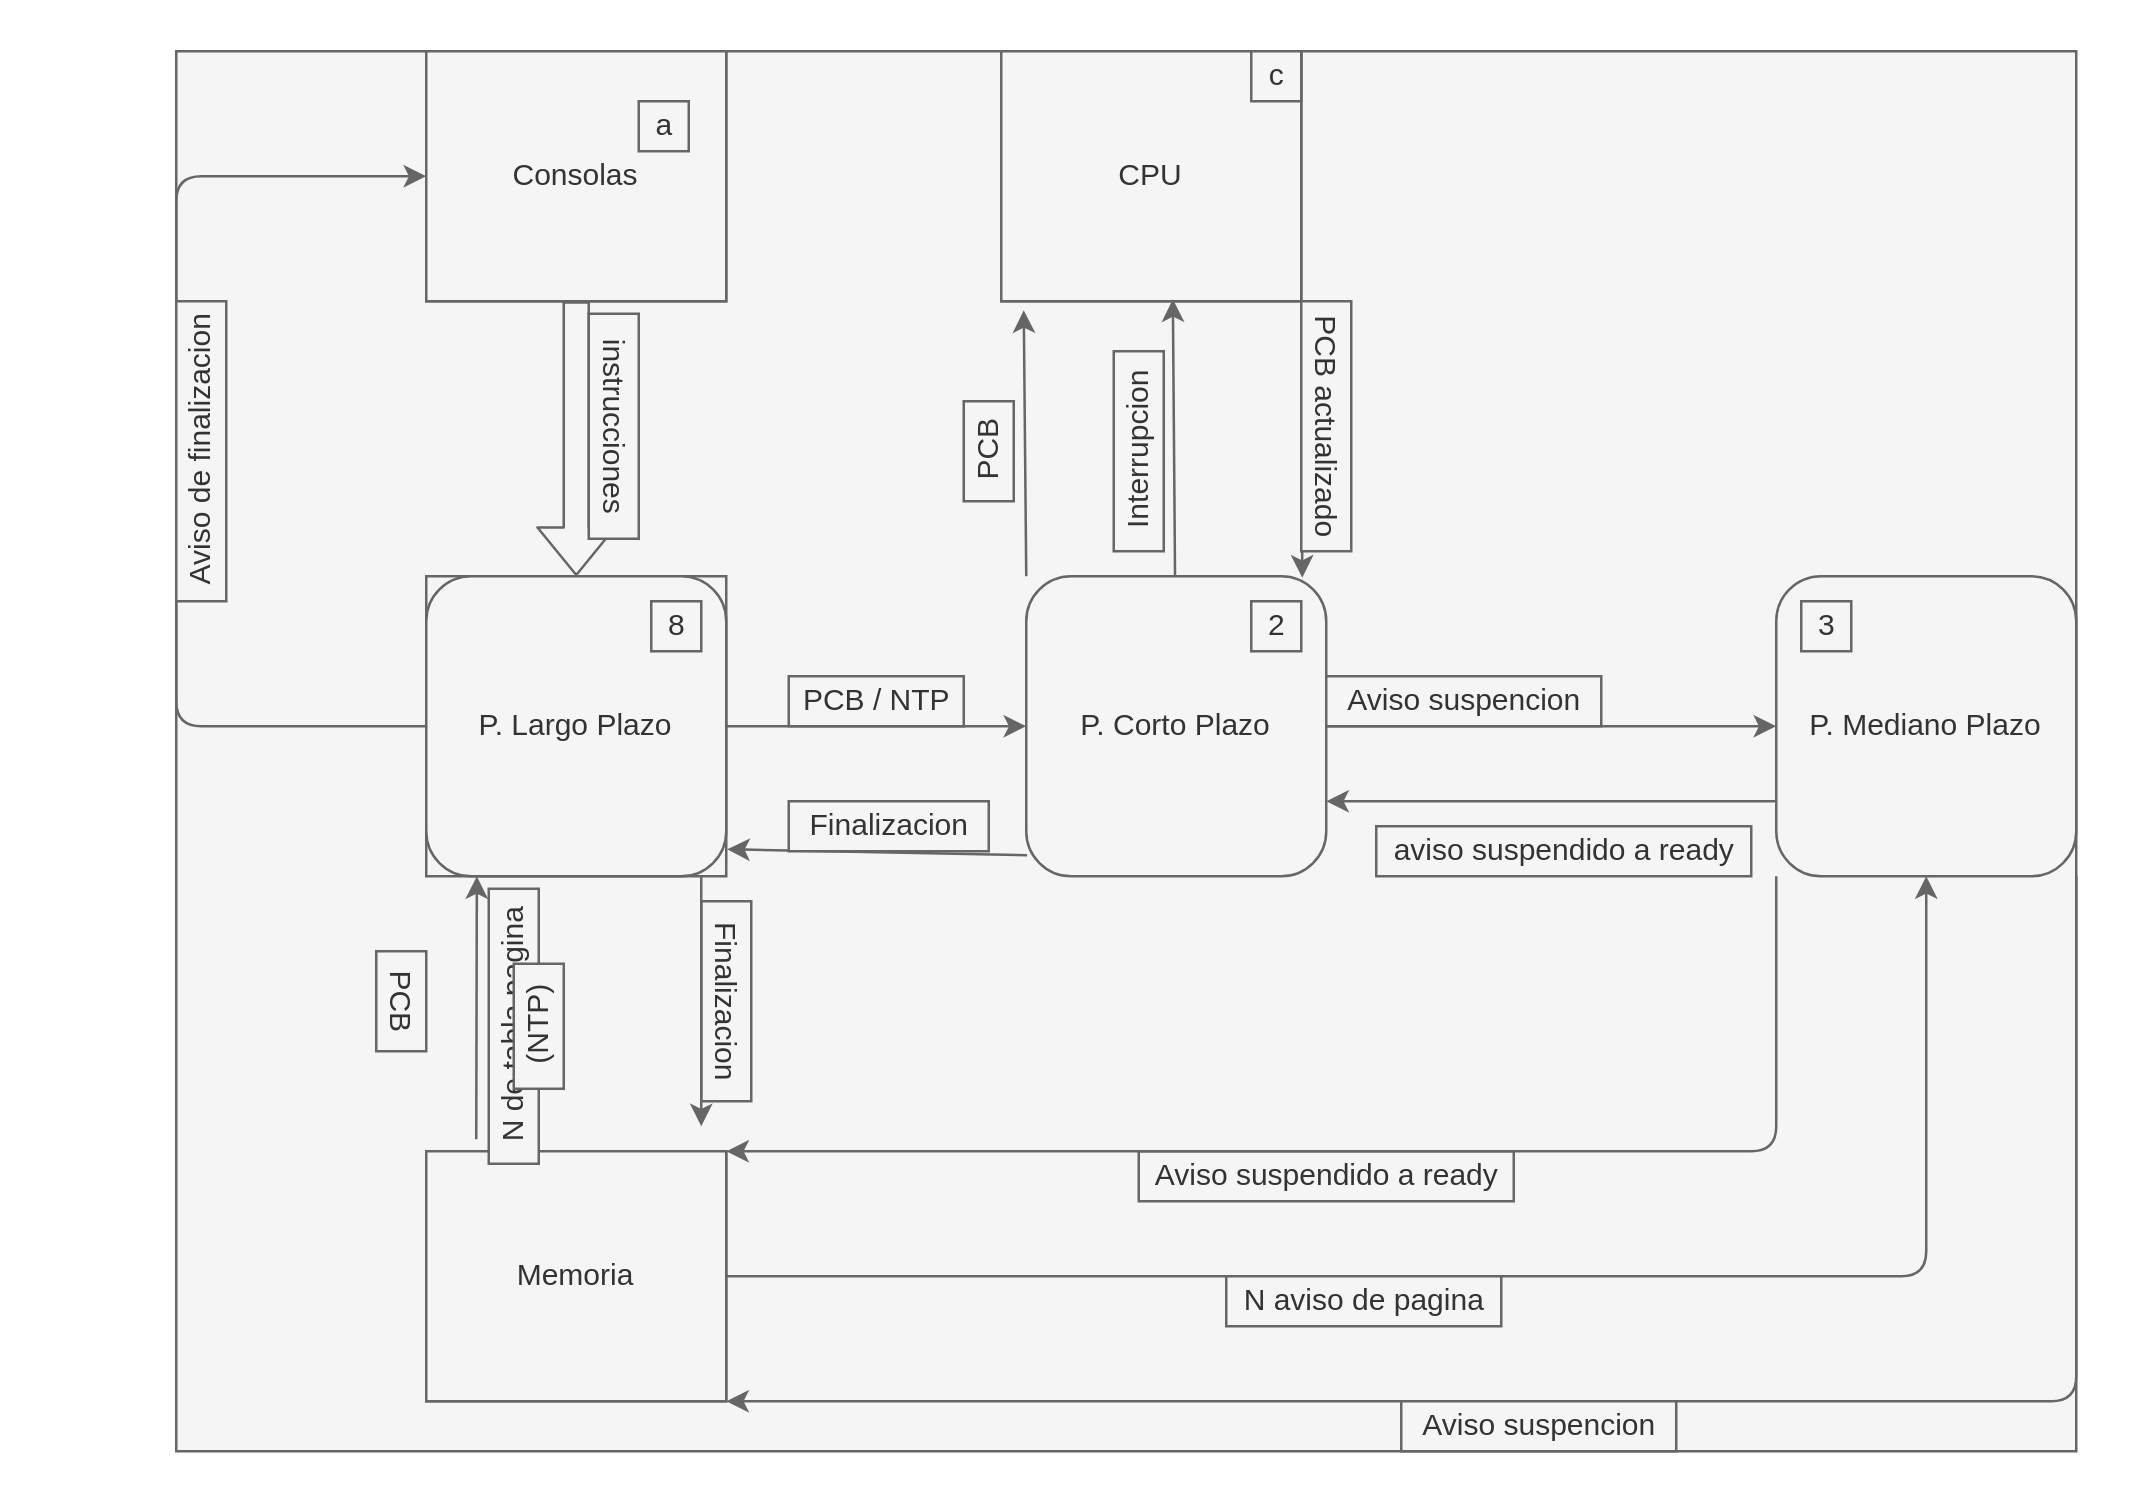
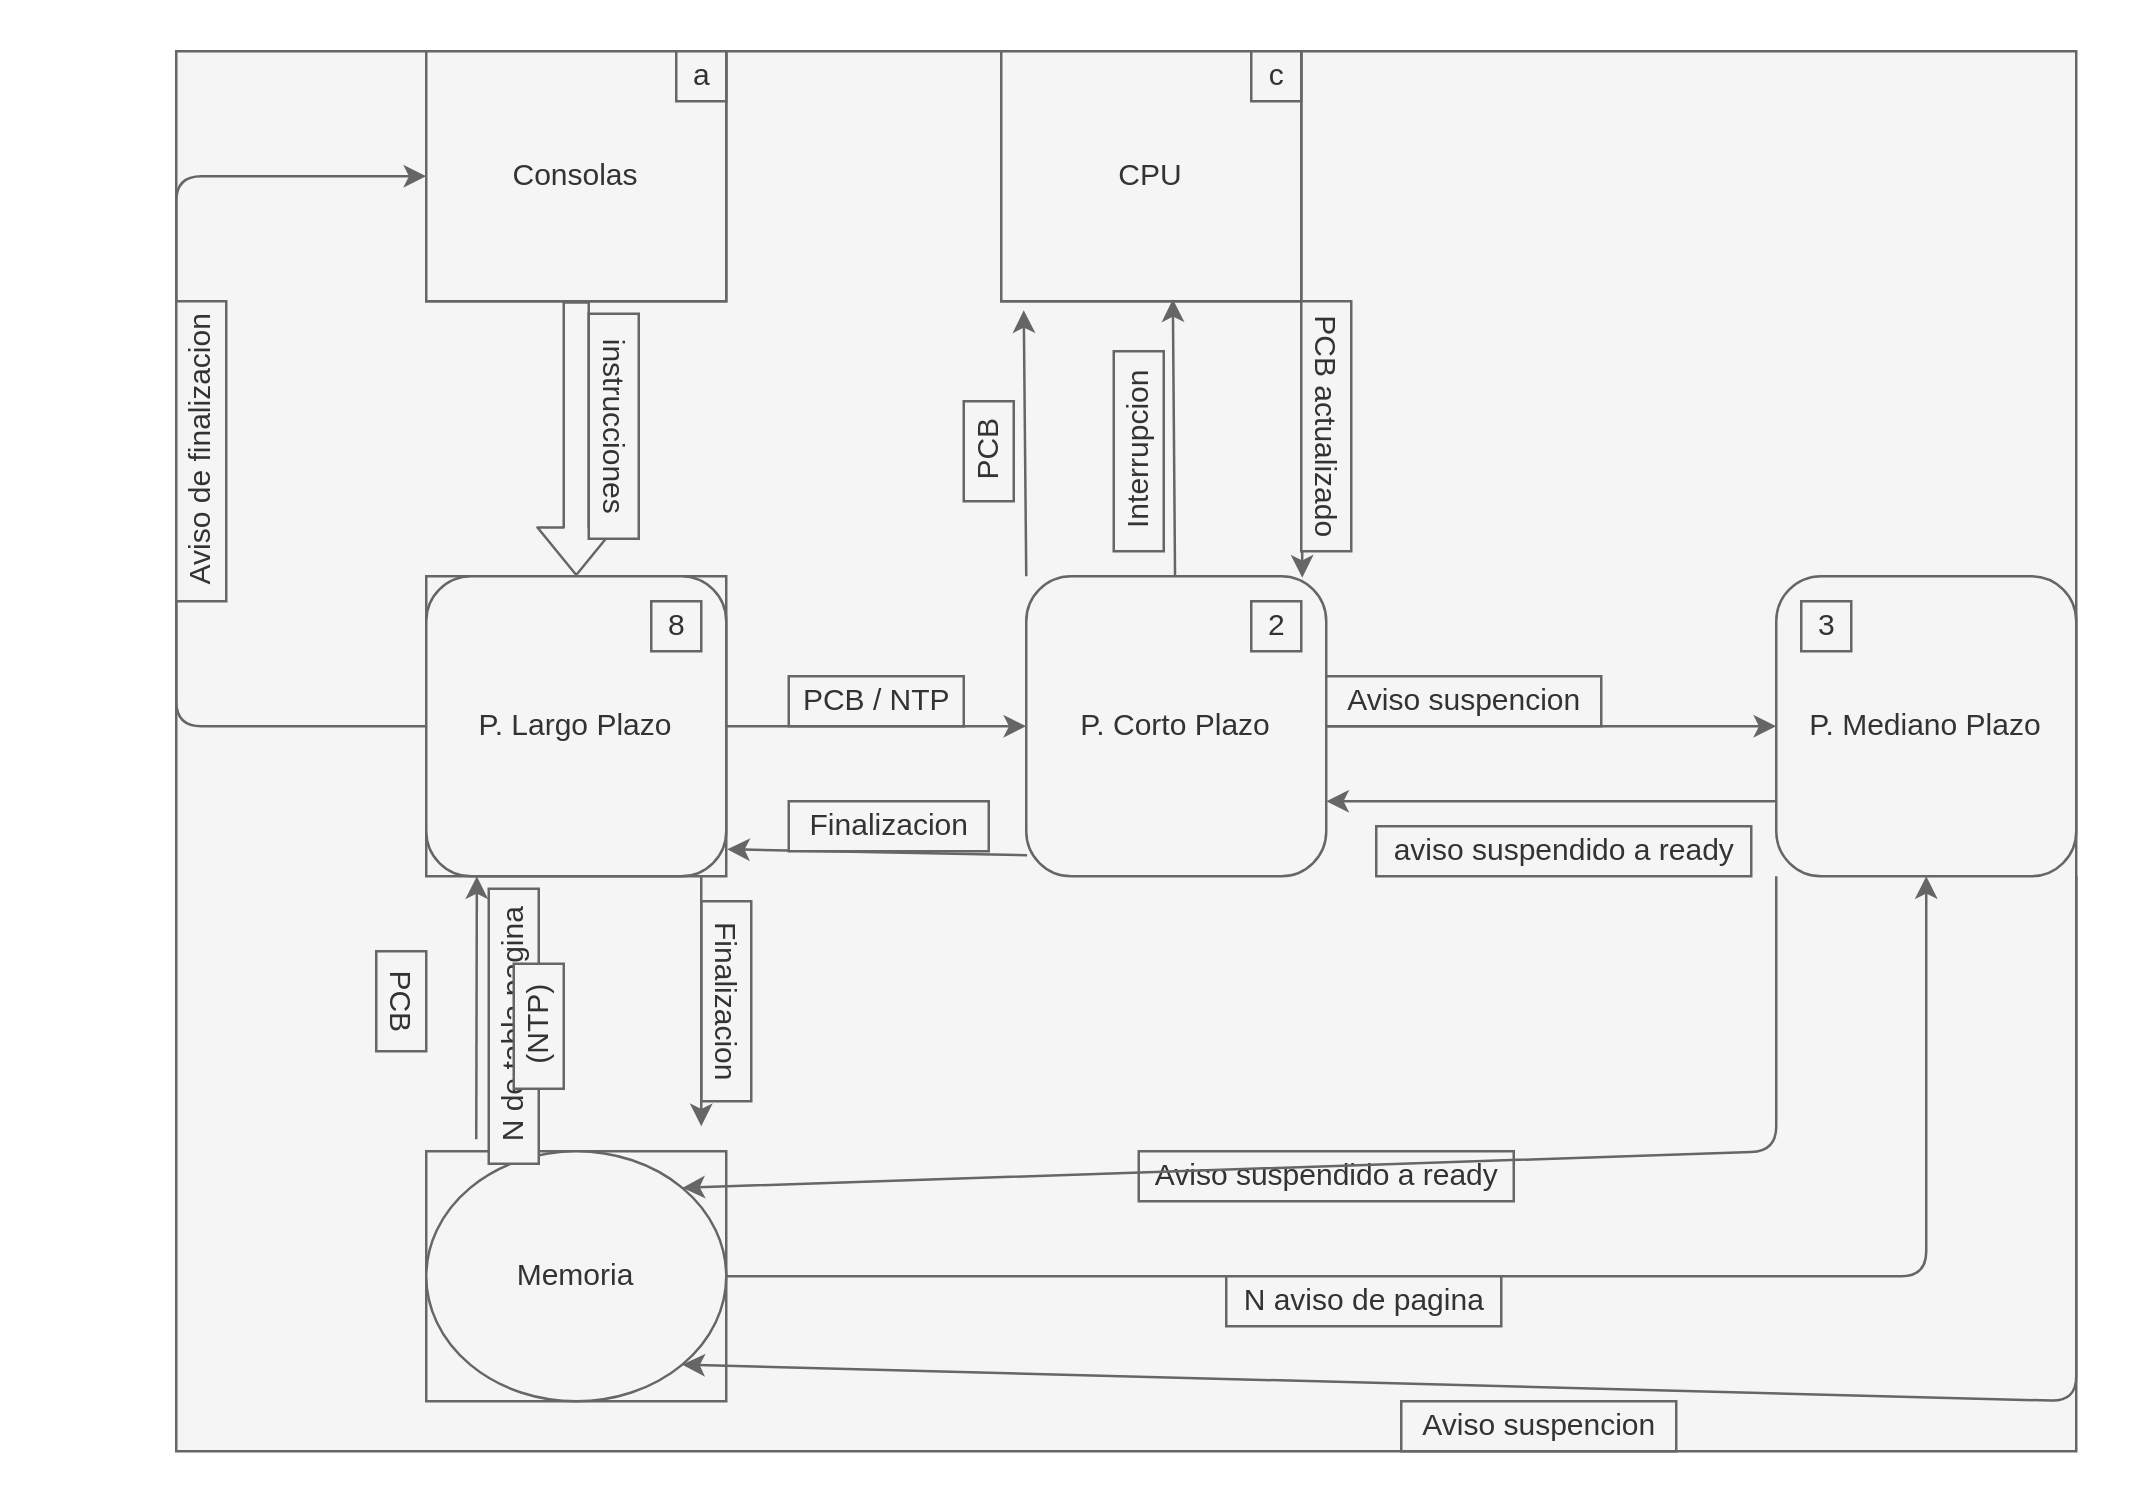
  <mxCell id="0" />
  <mxCell id="1" parent="0" />
  <mxCell id="2" value="" style="group;fillColor=#f5f5f5;fontColor=#333333;strokeColor=#666666;" vertex="1" connectable="0" parent="1"><mxGeometry x="70" width="760" height="560" as="geometry" y="20" /></mxCell>
  <mxCell id="3" value="P. Corto Plazo" style="rounded=1;whiteSpace=wrap;html=1;fillColor=#f5f5f5;fontColor=#333333;strokeColor=#666666;" parent="2" vertex="1"><mxGeometry x="340" y="210" width="120" height="120" as="geometry" /></mxCell>
  <mxCell id="4" style="edgeStyle=none;html=1;exitX=0;exitY=0.75;exitDx=0;exitDy=0;entryX=1;entryY=0.75;entryDx=0;entryDy=0;fillColor=#f5f5f5;strokeColor=#666666;" edge="1" parent="2" source="5" target="3"><mxGeometry relative="1" as="geometry" /></mxCell>
  <mxCell id="5" value="P. Mediano Plazo" style="rounded=1;whiteSpace=wrap;html=1;fillColor=#f5f5f5;fontColor=#333333;strokeColor=#666666;" parent="2" vertex="1"><mxGeometry x="640" y="210" width="120" height="120" as="geometry" /></mxCell>
  <mxCell id="6" style="edgeStyle=none;html=1;entryX=0;entryY=0.5;entryDx=0;entryDy=0;fillColor=#f5f5f5;strokeColor=#666666;" parent="2" source="3" target="5" edge="1"><mxGeometry relative="1" as="geometry" /></mxCell>
  <mxCell id="7" value="" style="group;fillColor=#f5f5f5;fontColor=#333333;strokeColor=#666666;" parent="2" vertex="1" connectable="0"><mxGeometry x="100" width="120" height="100" as="geometry" /></mxCell>
  <mxCell id="8" value="Consolas" style="rounded=0;whiteSpace=wrap;html=1;fillColor=#f5f5f5;fontColor=#333333;strokeColor=#666666;" parent="7" vertex="1"><mxGeometry width="120" height="100" as="geometry" /></mxCell>
- <mxCell id="9" value="a" style="text;html=1;align=center;verticalAlign=middle;resizable=0;points=[];autosize=1;strokeColor=#666666;fillColor=#f5f5f5;fontColor=#333333;" parent="7" vertex="1"><mxGeometry x="85" y="20" width="20" height="20" as="geometry" /></mxCell>
+ <mxCell id="9" value="a" style="text;html=1;align=center;verticalAlign=middle;resizable=0;points=[];autosize=1;strokeColor=#666666;fillColor=#f5f5f5;fontColor=#333333;" parent="7" vertex="1"><mxGeometry x="100" width="20" height="20" as="geometry" /></mxCell>
  <mxCell id="10" value="" style="group;fillColor=#f5f5f5;fontColor=#333333;strokeColor=#666666;" parent="2" vertex="1" connectable="0"><mxGeometry x="100" y="210" width="120" height="120" as="geometry" /></mxCell>
  <mxCell id="11" value="P. Largo Plazo" style="rounded=1;whiteSpace=wrap;html=1;fillColor=#f5f5f5;fontColor=#333333;strokeColor=#666666;" parent="10" vertex="1"><mxGeometry width="120" height="120" as="geometry" /></mxCell>
  <mxCell id="12" value="8" style="text;html=1;align=center;verticalAlign=middle;resizable=0;points=[];autosize=1;strokeColor=#666666;fillColor=#f5f5f5;fontColor=#333333;" parent="10" vertex="1"><mxGeometry x="90" y="10" width="20" height="20" as="geometry" /></mxCell>
  <mxCell id="13" style="edgeStyle=none;html=1;exitX=0.003;exitY=0.93;exitDx=0;exitDy=0;exitPerimeter=0;entryX=1.003;entryY=0.91;entryDx=0;entryDy=0;entryPerimeter=0;fillColor=#f5f5f5;strokeColor=#666666;" parent="2" source="3" target="11" edge="1"><mxGeometry relative="1" as="geometry"><mxPoint x="210" y="322" as="targetPoint" /></mxGeometry></mxCell>
  <mxCell id="14" value="" style="shape=flexArrow;endArrow=classic;html=1;entryX=0.5;entryY=0;entryDx=0;entryDy=0;exitX=0.5;exitY=1;exitDx=0;exitDy=0;fillColor=#f5f5f5;strokeColor=#666666;" parent="2" source="8" target="11" edge="1"><mxGeometry width="50" height="50" relative="1" as="geometry"><mxPoint x="160" y="110" as="sourcePoint" /><mxPoint x="380" y="160" as="targetPoint" /></mxGeometry></mxCell>
  <mxCell id="15" value="instrucciones" style="text;html=1;align=center;verticalAlign=middle;resizable=0;points=[];autosize=1;strokeColor=#666666;fillColor=#f5f5f5;rotation=90;fontColor=#333333;" parent="2" vertex="1"><mxGeometry x="130" y="140" width="90" height="20" as="geometry" /></mxCell>
  <mxCell id="16" style="edgeStyle=none;html=1;entryX=0;entryY=0.5;entryDx=0;entryDy=0;fillColor=#f5f5f5;strokeColor=#666666;" parent="2" source="11" target="8" edge="1"><mxGeometry relative="1" as="geometry"><mxPoint x="90" y="50" as="targetPoint" /><Array as="points"><mxPoint y="270" /><mxPoint y="50" /></Array></mxGeometry></mxCell>
  <mxCell id="17" value="" style="group;fillColor=#f5f5f5;fontColor=#333333;strokeColor=#666666;" parent="2" vertex="1" connectable="0"><mxGeometry x="100" y="440" width="120" height="100" as="geometry" /></mxCell>
- <mxCell id="18" value="Memoria" style="rounded=0;whiteSpace=wrap;html=1;fillColor=#f5f5f5;fontColor=#333333;strokeColor=#666666;" parent="17" vertex="1"><mxGeometry width="120" height="100" as="geometry" /></mxCell>
+ <mxCell id="18" value="Memoria" style="ellipse;whiteSpace=wrap;html=1;fillColor=#f5f5f5;fontColor=#333333;strokeColor=#666666;" parent="17" vertex="1"><mxGeometry width="120" height="100" as="geometry" /></mxCell>
  <mxCell id="19" value="PCB" style="text;html=1;align=center;verticalAlign=middle;resizable=0;points=[];autosize=1;strokeColor=#666666;fillColor=#f5f5f5;rotation=90;fontColor=#333333;" parent="2" vertex="1"><mxGeometry x="70" y="370" width="40" height="20" as="geometry" /></mxCell>
  <mxCell id="20" value="N de tabla pagina" style="text;html=1;align=center;verticalAlign=middle;resizable=0;points=[];autosize=1;strokeColor=#666666;fillColor=#f5f5f5;rotation=-90;fontColor=#333333;" parent="2" vertex="1"><mxGeometry x="80" y="380" width="110" height="20" as="geometry" /></mxCell>
  <mxCell id="21" value="2" style="text;html=1;align=center;verticalAlign=middle;resizable=0;points=[];autosize=1;strokeColor=#666666;fillColor=#f5f5f5;fontColor=#333333;" parent="2" vertex="1"><mxGeometry x="430" y="220" width="20" height="20" as="geometry" /></mxCell>
  <mxCell id="22" style="edgeStyle=none;html=1;exitX=1;exitY=1;exitDx=0;exitDy=0;entryX=1;entryY=1;entryDx=0;entryDy=0;fillColor=#f5f5f5;strokeColor=#666666;" edge="1" parent="2" source="5" target="18"><mxGeometry relative="1" as="geometry"><Array as="points"><mxPoint x="760" y="540" /></Array></mxGeometry></mxCell>
  <mxCell id="23" style="edgeStyle=none;html=1;fillColor=#f5f5f5;strokeColor=#666666;" parent="2" source="11" target="3" edge="1"><mxGeometry relative="1" as="geometry"><mxPoint x="320" y="270" as="targetPoint" /></mxGeometry></mxCell>
  <mxCell id="24" value="PCB / NTP" style="text;html=1;align=center;verticalAlign=middle;resizable=0;points=[];autosize=1;strokeColor=#666666;fillColor=#f5f5f5;fontColor=#333333;" parent="2" vertex="1"><mxGeometry x="245" y="250" width="70" height="20" as="geometry" /></mxCell>
  <mxCell id="25" value="" style="group;fillColor=#f5f5f5;fontColor=#333333;strokeColor=#666666;" parent="2" vertex="1" connectable="0"><mxGeometry x="330" width="120" height="100" as="geometry" /></mxCell>
  <mxCell id="26" value="CPU" style="rounded=0;whiteSpace=wrap;html=1;fillColor=#f5f5f5;fontColor=#333333;strokeColor=#666666;" parent="25" vertex="1"><mxGeometry width="120" height="100" as="geometry" /></mxCell>
  <mxCell id="27" value="c" style="text;html=1;align=center;verticalAlign=middle;resizable=0;points=[];autosize=1;strokeColor=#666666;fillColor=#f5f5f5;fontColor=#333333;" parent="25" vertex="1"><mxGeometry x="100" width="20" height="20" as="geometry" /></mxCell>
  <mxCell id="28" value="PCB" style="text;html=1;align=center;verticalAlign=middle;resizable=0;points=[];autosize=1;strokeColor=#666666;fillColor=#f5f5f5;rotation=-90;fontColor=#333333;" parent="2" vertex="1"><mxGeometry x="305" y="150" width="40" height="20" as="geometry" /></mxCell>
  <mxCell id="29" value="Interrupcion" style="text;html=1;align=center;verticalAlign=middle;resizable=0;points=[];autosize=1;strokeColor=#666666;fillColor=#f5f5f5;rotation=-90;fontColor=#333333;" parent="2" vertex="1"><mxGeometry x="345" y="150" width="80" height="20" as="geometry" /></mxCell>
  <mxCell id="30" style="edgeStyle=none;html=1;exitX=1;exitY=1;exitDx=0;exitDy=0;entryX=0.92;entryY=0.005;entryDx=0;entryDy=0;entryPerimeter=0;fillColor=#f5f5f5;strokeColor=#666666;" parent="2" source="26" target="3" edge="1"><mxGeometry relative="1" as="geometry" /></mxCell>
  <mxCell id="31" value="PCB actualizado" style="text;html=1;align=center;verticalAlign=middle;resizable=0;points=[];autosize=1;strokeColor=#666666;fillColor=#f5f5f5;rotation=90;fontColor=#333333;" parent="2" vertex="1"><mxGeometry x="410" y="140" width="100" height="20" as="geometry" /></mxCell>
  <mxCell id="32" value="3" style="text;html=1;align=center;verticalAlign=middle;resizable=0;points=[];autosize=1;strokeColor=#666666;fillColor=#f5f5f5;fontColor=#333333;" parent="2" vertex="1"><mxGeometry x="650" y="220" width="20" height="20" as="geometry" /></mxCell>
  <mxCell id="33" value="Aviso suspencion" style="text;html=1;align=center;verticalAlign=middle;resizable=0;points=[];autosize=1;strokeColor=#666666;fillColor=#f5f5f5;fontColor=#333333;" parent="2" vertex="1"><mxGeometry x="460" y="250" width="110" height="20" as="geometry" /></mxCell>
  <mxCell id="34" value="Aviso suspencion" style="text;html=1;align=center;verticalAlign=middle;resizable=0;points=[];autosize=1;strokeColor=#666666;fillColor=#f5f5f5;fontColor=#333333;" parent="2" vertex="1"><mxGeometry x="490" y="540" width="110" height="20" as="geometry" /></mxCell>
  <mxCell id="35" value="Finalizacion" style="text;html=1;align=center;verticalAlign=middle;resizable=0;points=[];autosize=1;strokeColor=#666666;fillColor=#f5f5f5;fontColor=#333333;" parent="2" vertex="1"><mxGeometry x="245" y="300" width="80" height="20" as="geometry" /></mxCell>
  <mxCell id="36" value="Finalizacion" style="text;html=1;align=center;verticalAlign=middle;resizable=0;points=[];autosize=1;strokeColor=#666666;fillColor=#f5f5f5;rotation=90;fontColor=#333333;" parent="2" vertex="1"><mxGeometry x="180" y="370" width="80" height="20" as="geometry" /></mxCell>
  <mxCell id="37" style="edgeStyle=none;html=1;exitX=0.988;exitY=0.258;exitDx=0;exitDy=0;exitPerimeter=0;fillColor=#f5f5f5;strokeColor=#666666;" parent="2" edge="1"><mxGeometry relative="1" as="geometry"><mxPoint x="120.24" y="330" as="targetPoint" /><mxPoint x="120.0" y="435.16" as="sourcePoint" /></mxGeometry></mxCell>
  <mxCell id="38" style="edgeStyle=none;html=1;exitX=0.25;exitY=1;exitDx=0;exitDy=0;entryX=0.25;entryY=0;entryDx=0;entryDy=0;fillColor=#f5f5f5;strokeColor=#666666;" parent="2" edge="1"><mxGeometry relative="1" as="geometry"><mxPoint x="210" y="330" as="sourcePoint" /><mxPoint x="210" y="430" as="targetPoint" /></mxGeometry></mxCell>
  <mxCell id="39" value="(NTP)" style="text;html=1;align=center;verticalAlign=middle;resizable=0;points=[];autosize=1;strokeColor=#666666;fillColor=#f5f5f5;rotation=-90;fontColor=#333333;" parent="2" vertex="1"><mxGeometry x="120" y="380" width="50" height="20" as="geometry" /></mxCell>
  <mxCell id="40" value="aviso suspendido a ready" style="text;html=1;align=center;verticalAlign=middle;resizable=0;points=[];autosize=1;strokeColor=#666666;fillColor=#f5f5f5;fontColor=#333333;" vertex="1" parent="2"><mxGeometry x="480" y="310" width="150" height="20" as="geometry" /></mxCell>
  <mxCell id="41" value="Aviso suspendido a ready" style="text;html=1;align=center;verticalAlign=middle;resizable=0;points=[];autosize=1;strokeColor=#666666;fillColor=#f5f5f5;fontColor=#333333;" vertex="1" parent="2"><mxGeometry x="385" y="440" width="150" height="20" as="geometry" /></mxCell>
  <mxCell id="42" style="edgeStyle=none;html=1;exitX=0;exitY=1;exitDx=0;exitDy=0;entryX=1;entryY=0;entryDx=0;entryDy=0;fillColor=#f5f5f5;strokeColor=#666666;" edge="1" parent="2" source="5" target="18"><mxGeometry relative="1" as="geometry"><Array as="points"><mxPoint x="640" y="440" /></Array></mxGeometry></mxCell>
  <mxCell id="43" style="edgeStyle=none;html=1;entryX=0.5;entryY=1;entryDx=0;entryDy=0;fillColor=#f5f5f5;strokeColor=#666666;" edge="1" parent="2" source="18" target="5"><mxGeometry relative="1" as="geometry"><mxPoint x="720" y="340" as="targetPoint" /><Array as="points"><mxPoint x="700" y="490" /></Array></mxGeometry></mxCell>
  <mxCell id="44" value="N aviso de pagina" style="text;html=1;align=center;verticalAlign=middle;resizable=0;points=[];autosize=1;strokeColor=#666666;fillColor=#f5f5f5;fontColor=#333333;" vertex="1" parent="2"><mxGeometry x="420" y="490" width="110" height="20" as="geometry" /></mxCell>
  <mxCell id="45" style="edgeStyle=none;html=1;exitX=0;exitY=0;exitDx=0;exitDy=0;entryX=0.075;entryY=1.036;entryDx=0;entryDy=0;entryPerimeter=0;fillColor=#f5f5f5;strokeColor=#666666;" parent="2" source="3" target="26" edge="1"><mxGeometry relative="1" as="geometry" /></mxCell>
  <mxCell id="46" style="edgeStyle=none;html=1;entryX=0.572;entryY=0.992;entryDx=0;entryDy=0;entryPerimeter=0;fillColor=#f5f5f5;strokeColor=#666666;" parent="2" source="3" target="26" edge="1"><mxGeometry relative="1" as="geometry"><mxPoint x="400" y="130" as="targetPoint" /></mxGeometry></mxCell>
  <mxCell id="47" value="Aviso de finalizacion" style="text;html=1;align=center;verticalAlign=middle;resizable=0;points=[];autosize=1;strokeColor=#666666;fillColor=#f5f5f5;rotation=-90;fontColor=#333333;" parent="2" vertex="1"><mxGeometry x="-50" y="150" width="120" height="20" as="geometry" /></mxCell>
